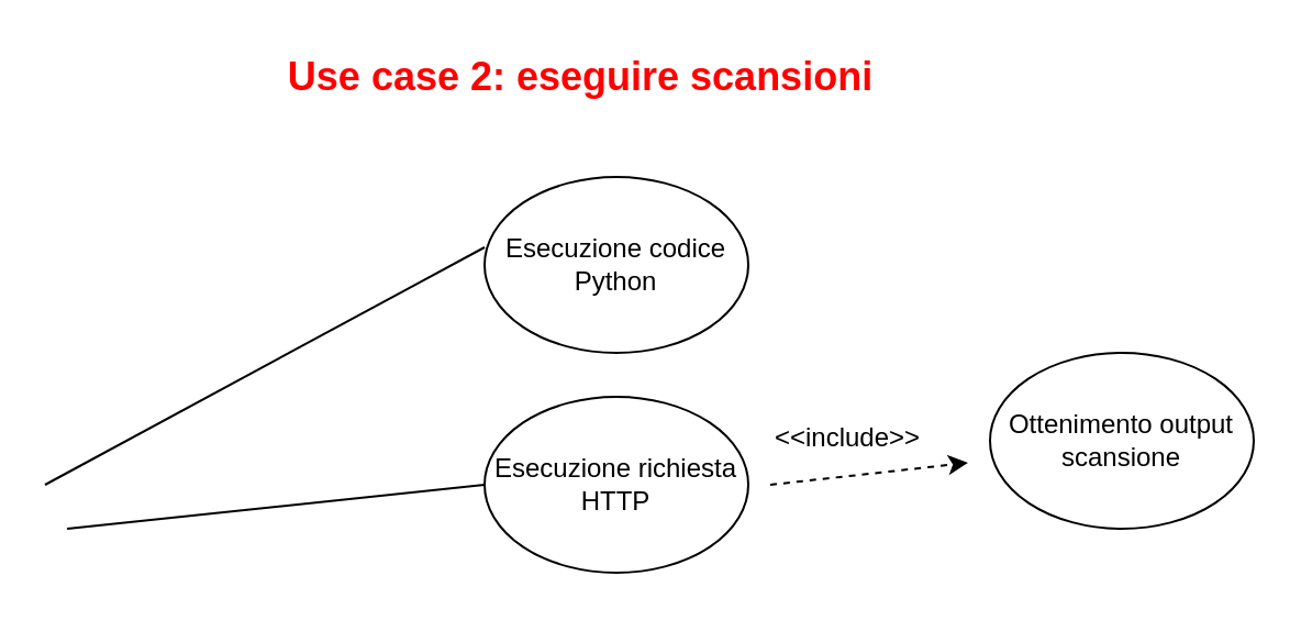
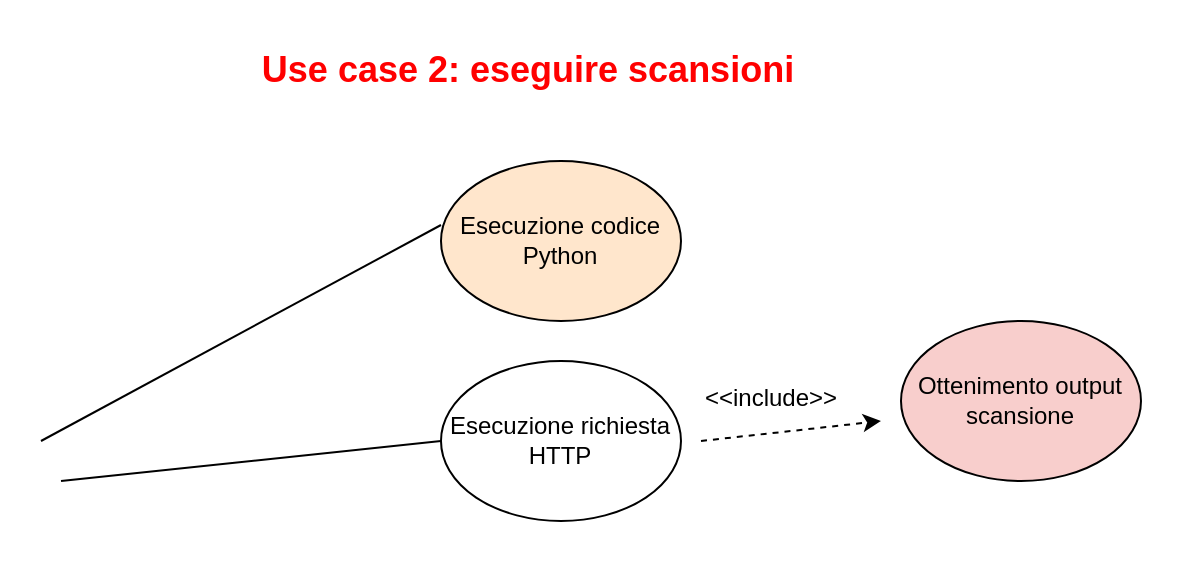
  <mxCell id="0" />
  <mxCell id="1" parent="0" />
  <mxCell id="2" value="&lt;b&gt;&lt;font color=&quot;#ff0000&quot; style=&quot;font-size: 18px;&quot;&gt;Use case 2: eseguire scansioni&lt;/font&gt;&lt;/b&gt;" style="text;html=1;strokeColor=none;fillColor=none;align=center;verticalAlign=middle;whiteSpace=wrap;rounded=0;" vertex="1" parent="1"><mxGeometry x="124" y="20" width="280" height="30" as="geometry" /></mxCell>
- <mxCell id="3" value="Esecuzione codice Python" style="ellipse;whiteSpace=wrap;html=1;" vertex="1" parent="1"><mxGeometry x="220" y="80" width="120" height="80" as="geometry" /></mxCell>
+ <mxCell id="3" value="Esecuzione codice Python" style="ellipse;whiteSpace=wrap;html=1;fillColor=#ffe6cc;" vertex="1" parent="1"><mxGeometry x="220" y="80" width="120" height="80" as="geometry" /></mxCell>
  <mxCell id="4" value="Esecuzione richiesta HTTP" style="ellipse;whiteSpace=wrap;html=1;" vertex="1" parent="1"><mxGeometry x="220" y="180" width="120" height="80" as="geometry" /></mxCell>
- <mxCell id="5" value="Ottenimento output scansione" style="ellipse;whiteSpace=wrap;html=1;" vertex="1" parent="1"><mxGeometry x="450" y="160" width="120" height="80" as="geometry" /></mxCell>
+ <mxCell id="5" value="Ottenimento output scansione" style="ellipse;whiteSpace=wrap;html=1;fillColor=#f8cecc;" vertex="1" parent="1"><mxGeometry x="450" y="160" width="120" height="80" as="geometry" /></mxCell>
  <mxCell id="6" value="" style="endArrow=none;html=1;rounded=0;entryX=0;entryY=0.35;entryDx=0;entryDy=0;entryPerimeter=0;" edge="1" parent="1"><mxGeometry width="50" height="50" relative="1" as="geometry"><mxPoint x="20" y="220" as="sourcePoint" /><mxPoint x="220" y="112" as="targetPoint" /></mxGeometry></mxCell>
  <mxCell id="7" value="" style="endArrow=none;html=1;rounded=0;entryX=0;entryY=0.5;entryDx=0;entryDy=0;" edge="1" parent="1" target="4"><mxGeometry width="50" height="50" relative="1" as="geometry"><mxPoint x="30" y="240" as="sourcePoint" /><mxPoint x="190" y="220" as="targetPoint" /></mxGeometry></mxCell>
  <mxCell id="8" value="" style="endArrow=classic;html=1;rounded=0;dashed=1;" edge="1" parent="1"><mxGeometry width="50" height="50" relative="1" as="geometry"><mxPoint x="350" y="220" as="sourcePoint" /><mxPoint x="440" y="210" as="targetPoint" /></mxGeometry></mxCell>
  <mxCell id="9" value="&amp;lt;&amp;lt;include&amp;gt;&amp;gt;" style="text;html=1;align=center;verticalAlign=middle;resizable=0;points=[];autosize=1;strokeColor=none;fillColor=none;" vertex="1" parent="1"><mxGeometry x="340" y="184" width="90" height="30" as="geometry" /></mxCell>
